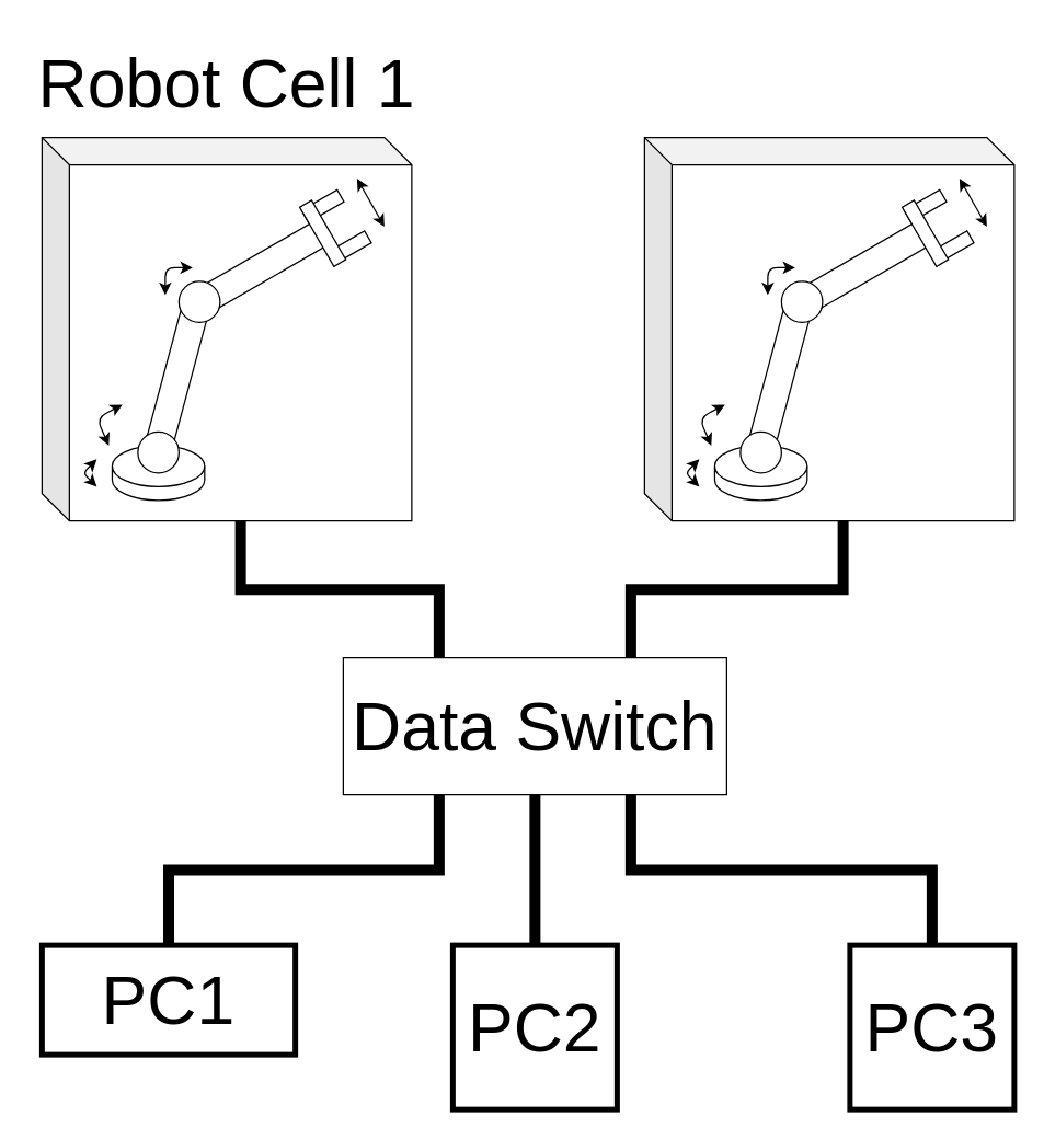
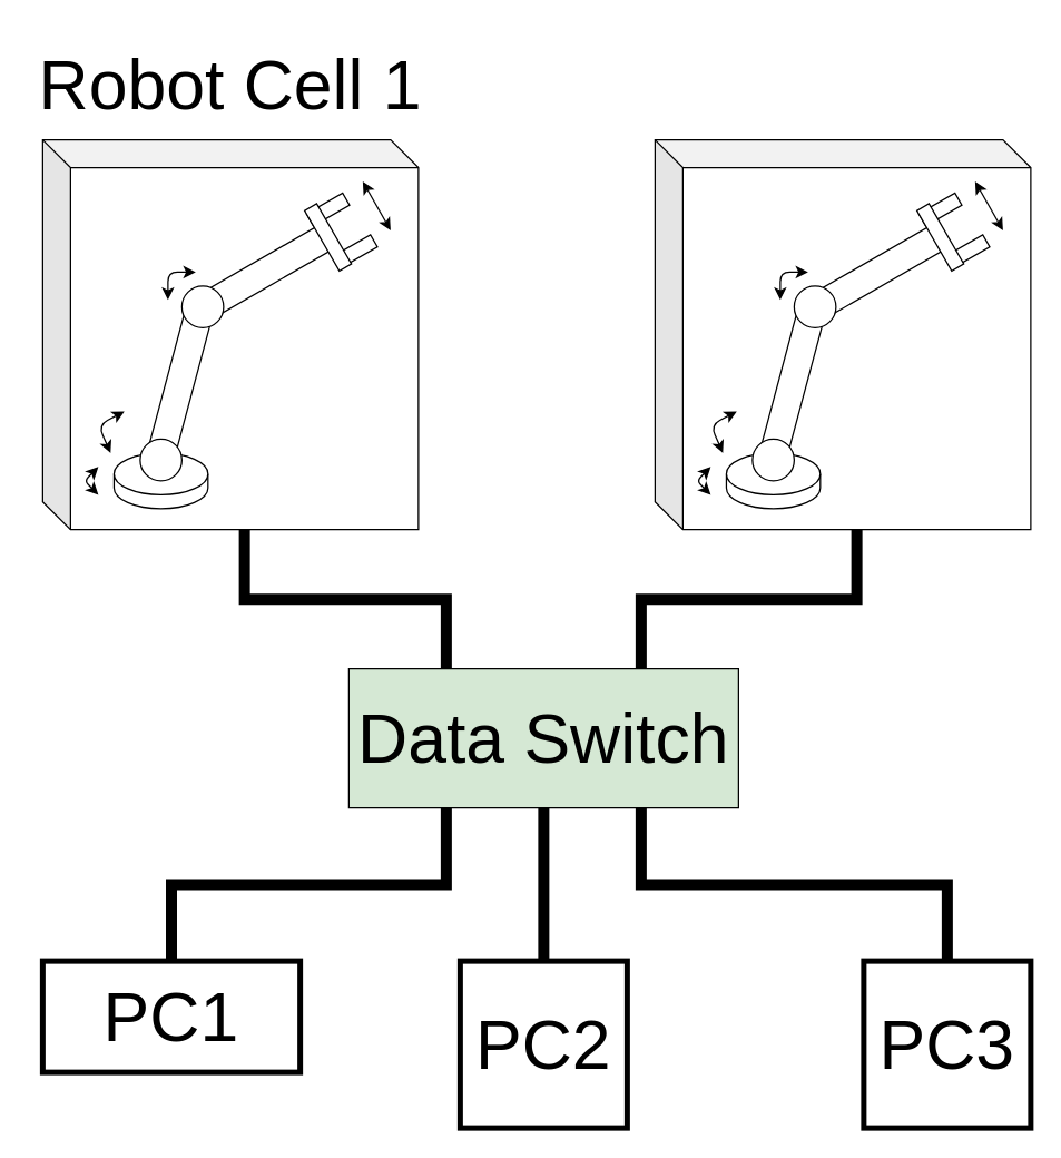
  <mxCell id="0" />
  <mxCell id="1" parent="0" />
  <mxCell id="2" style="edgeStyle=orthogonalEdgeStyle;rounded=0;orthogonalLoop=1;jettySize=auto;html=1;exitX=0;exitY=0;exitDx=145;exitDy=280;exitPerimeter=0;entryX=0.25;entryY=0;entryDx=0;entryDy=0;endArrow=none;endFill=0;strokeWidth=8;" edge="1" parent="1" source="3" target="30"><mxGeometry relative="1" as="geometry" /></mxCell>
  <mxCell id="3" value="" style="shape=cube;whiteSpace=wrap;html=1;boundedLbl=1;backgroundOutline=1;darkOpacity=0.05;darkOpacity2=0.1;fillColor=none;" vertex="1" parent="1"><mxGeometry x="30" y="100" width="270" height="280" as="geometry" /></mxCell>
  <mxCell id="4" value="" style="rounded=0;whiteSpace=wrap;html=1;rotation=-30;" vertex="1" parent="1"><mxGeometry x="240" y="175" width="30" height="10" as="geometry" /></mxCell>
  <mxCell id="5" value="" style="rounded=0;whiteSpace=wrap;html=1;rotation=-30;" vertex="1" parent="1"><mxGeometry x="220" y="145" width="30" height="10" as="geometry" /></mxCell>
  <mxCell id="6" value="" style="shape=cylinder3;whiteSpace=wrap;html=1;boundedLbl=1;backgroundOutline=1;size=15;" vertex="1" parent="1"><mxGeometry x="81.25" y="325" width="67.5" height="40" as="geometry" /></mxCell>
  <mxCell id="7" value="" style="rounded=0;whiteSpace=wrap;html=1;rotation=-30;direction=south;" vertex="1" parent="1"><mxGeometry x="140" y="185" width="100" height="20" as="geometry" /></mxCell>
  <mxCell id="8" value="" style="rounded=0;whiteSpace=wrap;html=1;rotation=15;" vertex="1" parent="1"><mxGeometry x="120" y="215" width="20" height="110" as="geometry" /></mxCell>
  <mxCell id="9" value="" style="ellipse;whiteSpace=wrap;html=1;aspect=fixed;" vertex="1" parent="1"><mxGeometry x="100" y="315" width="30" height="30" as="geometry" /></mxCell>
  <mxCell id="10" value="" style="ellipse;whiteSpace=wrap;html=1;aspect=fixed;" vertex="1" parent="1"><mxGeometry x="130" y="205" width="30" height="30" as="geometry" /></mxCell>
  <mxCell id="11" value="" style="rounded=0;whiteSpace=wrap;html=1;rotation=60;" vertex="1" parent="1"><mxGeometry x="210" y="165" width="50" height="10" as="geometry" /></mxCell>
  <mxCell id="12" value="" style="endArrow=classic;startArrow=classic;html=1;rounded=1;" edge="1" parent="1"><mxGeometry width="50" height="50" relative="1" as="geometry"><mxPoint x="120" y="215" as="sourcePoint" /><mxPoint x="140" y="195" as="targetPoint" /><Array as="points"><mxPoint x="120" y="195" /></Array></mxGeometry></mxCell>
  <mxCell id="13" value="" style="endArrow=classic;startArrow=classic;html=1;rounded=1;" edge="1" parent="1"><mxGeometry width="50" height="50" relative="1" as="geometry"><mxPoint x="78.75" y="325" as="sourcePoint" /><mxPoint x="88.75" y="295" as="targetPoint" /><Array as="points"><mxPoint x="70" y="305" /></Array></mxGeometry></mxCell>
  <mxCell id="14" value="" style="endArrow=classic;startArrow=classic;html=1;rounded=1;" edge="1" parent="1"><mxGeometry width="50" height="50" relative="1" as="geometry"><mxPoint x="70" y="355" as="sourcePoint" /><mxPoint x="70" y="335" as="targetPoint" /><Array as="points"><mxPoint x="60" y="345" /></Array></mxGeometry></mxCell>
  <mxCell id="15" value="" style="endArrow=classic;startArrow=classic;html=1;rounded=0;" edge="1" parent="1"><mxGeometry width="50" height="50" relative="1" as="geometry"><mxPoint x="280" y="165" as="sourcePoint" /><mxPoint x="260" y="130" as="targetPoint" /></mxGeometry></mxCell>
  <mxCell id="16" style="edgeStyle=orthogonalEdgeStyle;rounded=0;orthogonalLoop=1;jettySize=auto;html=1;exitX=0;exitY=0;exitDx=145;exitDy=280;exitPerimeter=0;entryX=0.75;entryY=0;entryDx=0;entryDy=0;endArrow=none;endFill=0;strokeWidth=8;" edge="1" parent="1" source="17" target="30"><mxGeometry relative="1" as="geometry" /></mxCell>
  <mxCell id="17" value="" style="shape=cube;whiteSpace=wrap;html=1;boundedLbl=1;backgroundOutline=1;darkOpacity=0.05;darkOpacity2=0.1;fillColor=none;" vertex="1" parent="1"><mxGeometry x="470" y="100" width="270" height="280" as="geometry" /></mxCell>
  <mxCell id="18" value="" style="rounded=0;whiteSpace=wrap;html=1;rotation=-30;" vertex="1" parent="1"><mxGeometry x="680" y="175" width="30" height="10" as="geometry" /></mxCell>
  <mxCell id="19" value="" style="rounded=0;whiteSpace=wrap;html=1;rotation=-30;" vertex="1" parent="1"><mxGeometry x="660" y="145" width="30" height="10" as="geometry" /></mxCell>
  <mxCell id="20" value="" style="shape=cylinder3;whiteSpace=wrap;html=1;boundedLbl=1;backgroundOutline=1;size=15;" vertex="1" parent="1"><mxGeometry x="521.25" y="325" width="67.5" height="40" as="geometry" /></mxCell>
  <mxCell id="21" value="" style="rounded=0;whiteSpace=wrap;html=1;rotation=-30;direction=south;" vertex="1" parent="1"><mxGeometry x="580" y="185" width="100" height="20" as="geometry" /></mxCell>
  <mxCell id="22" value="" style="rounded=0;whiteSpace=wrap;html=1;rotation=15;" vertex="1" parent="1"><mxGeometry x="560" y="215" width="20" height="110" as="geometry" /></mxCell>
  <mxCell id="23" value="" style="ellipse;whiteSpace=wrap;html=1;aspect=fixed;" vertex="1" parent="1"><mxGeometry x="540" y="315" width="30" height="30" as="geometry" /></mxCell>
  <mxCell id="24" value="" style="ellipse;whiteSpace=wrap;html=1;aspect=fixed;" vertex="1" parent="1"><mxGeometry x="570" y="205" width="30" height="30" as="geometry" /></mxCell>
  <mxCell id="25" value="" style="rounded=0;whiteSpace=wrap;html=1;rotation=60;" vertex="1" parent="1"><mxGeometry x="650" y="165" width="50" height="10" as="geometry" /></mxCell>
  <mxCell id="26" value="" style="endArrow=classic;startArrow=classic;html=1;rounded=1;" edge="1" parent="1"><mxGeometry width="50" height="50" relative="1" as="geometry"><mxPoint x="560" y="215" as="sourcePoint" /><mxPoint x="580" y="195" as="targetPoint" /><Array as="points"><mxPoint x="560" y="195" /></Array></mxGeometry></mxCell>
  <mxCell id="27" value="" style="endArrow=classic;startArrow=classic;html=1;rounded=1;" edge="1" parent="1"><mxGeometry width="50" height="50" relative="1" as="geometry"><mxPoint x="518.75" y="325" as="sourcePoint" /><mxPoint x="528.75" y="295" as="targetPoint" /><Array as="points"><mxPoint x="510" y="305" /></Array></mxGeometry></mxCell>
  <mxCell id="28" value="" style="endArrow=classic;startArrow=classic;html=1;rounded=1;" edge="1" parent="1"><mxGeometry width="50" height="50" relative="1" as="geometry"><mxPoint x="510" y="355" as="sourcePoint" /><mxPoint x="510" y="335" as="targetPoint" /><Array as="points"><mxPoint x="500" y="345" /></Array></mxGeometry></mxCell>
  <mxCell id="29" value="" style="endArrow=classic;startArrow=classic;html=1;rounded=0;" edge="1" parent="1"><mxGeometry width="50" height="50" relative="1" as="geometry"><mxPoint x="720" y="165" as="sourcePoint" /><mxPoint x="700" y="130" as="targetPoint" /></mxGeometry></mxCell>
- <mxCell id="30" value="&lt;div style=&quot;font-size: 50px;&quot;&gt;&lt;font style=&quot;font-size: 50px;&quot;&gt;Data Switch&lt;/font&gt;&lt;/div&gt;" style="rounded=0;whiteSpace=wrap;html=1;" vertex="1" parent="1"><mxGeometry x="250" y="480" width="280" height="100" as="geometry" /></mxCell>
+ <mxCell id="30" value="&lt;div style=&quot;font-size: 50px;&quot;&gt;&lt;font style=&quot;font-size: 50px;&quot;&gt;Data Switch&lt;/font&gt;&lt;/div&gt;" style="rounded=0;whiteSpace=wrap;html=1;fillColor=#d5e8d4;" vertex="1" parent="1"><mxGeometry x="250" y="480" width="280" height="100" as="geometry" /></mxCell>
  <mxCell id="31" style="edgeStyle=orthogonalEdgeStyle;rounded=0;orthogonalLoop=1;jettySize=auto;html=1;exitX=0.5;exitY=0;exitDx=0;exitDy=0;entryX=0.25;entryY=1;entryDx=0;entryDy=0;endArrow=none;endFill=0;strokeWidth=8;" edge="1" parent="1" source="32" target="30"><mxGeometry relative="1" as="geometry" /></mxCell>
  <mxCell id="32" value="&lt;font style=&quot;font-size: 50px;&quot;&gt;PC1&lt;/font&gt;" style="whiteSpace=wrap;html=1;aspect=fixed;strokeWidth=4;" vertex="1" parent="1"><mxGeometry x="30" y="690" width="185" height="80" as="geometry" /></mxCell>
  <mxCell id="33" style="edgeStyle=orthogonalEdgeStyle;rounded=0;orthogonalLoop=1;jettySize=auto;html=1;exitX=0.5;exitY=0;exitDx=0;exitDy=0;entryX=0.75;entryY=1;entryDx=0;entryDy=0;endArrow=none;endFill=0;strokeWidth=8;" edge="1" parent="1" source="34" target="30"><mxGeometry relative="1" as="geometry" /></mxCell>
  <mxCell id="34" value="&lt;font style=&quot;font-size: 50px;&quot;&gt;PC3&lt;/font&gt;" style="whiteSpace=wrap;html=1;aspect=fixed;strokeWidth=4;" vertex="1" parent="1"><mxGeometry x="620" y="690" width="120" height="120" as="geometry" /></mxCell>
  <mxCell id="35" style="edgeStyle=orthogonalEdgeStyle;rounded=0;orthogonalLoop=1;jettySize=auto;html=1;exitX=0.5;exitY=0;exitDx=0;exitDy=0;entryX=0.5;entryY=1;entryDx=0;entryDy=0;endArrow=none;endFill=0;strokeWidth=8;" edge="1" parent="1" source="36" target="30"><mxGeometry relative="1" as="geometry" /></mxCell>
  <mxCell id="36" value="&lt;font style=&quot;font-size: 50px;&quot;&gt;PC2&lt;/font&gt;" style="whiteSpace=wrap;html=1;aspect=fixed;strokeWidth=4;" vertex="1" parent="1"><mxGeometry x="330" y="690" width="120" height="120" as="geometry" /></mxCell>
  <mxCell id="37" value="Robot Cell 1" style="text;html=1;strokeColor=none;fillColor=none;align=center;verticalAlign=middle;whiteSpace=wrap;rounded=0;fontSize=50;" vertex="1" parent="1"><mxGeometry x="20" y="20" width="290" height="80" as="geometry" /></mxCell>
